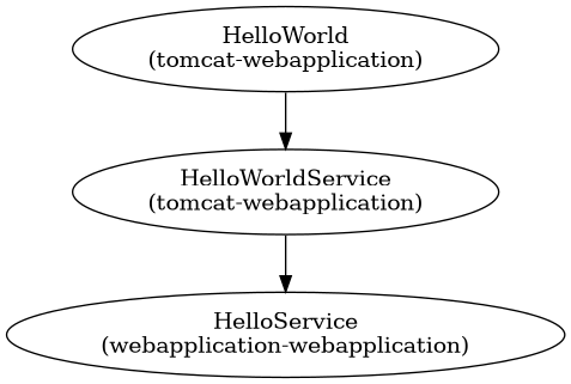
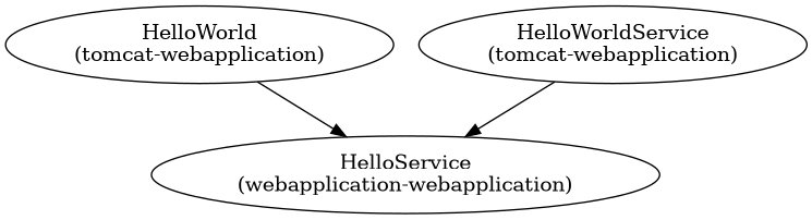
  digraph {
    node [color=black fillcolor=white style=filled]
    n1 [label="HelloService\n(webapplication-webapplication)"]
    n2 [label="HelloWorld\n(tomcat-webapplication)"]
    n3 [label="HelloWorldService\n(tomcat-webapplication)"]
-   n2 -> n3
+   n2 -> n1
    n3 -> n1
  }
